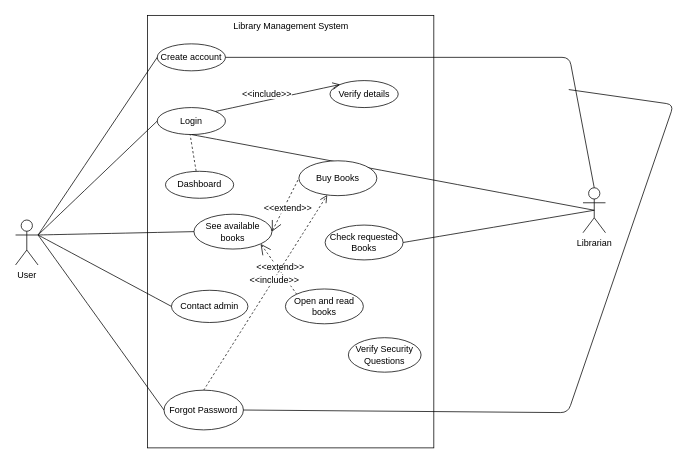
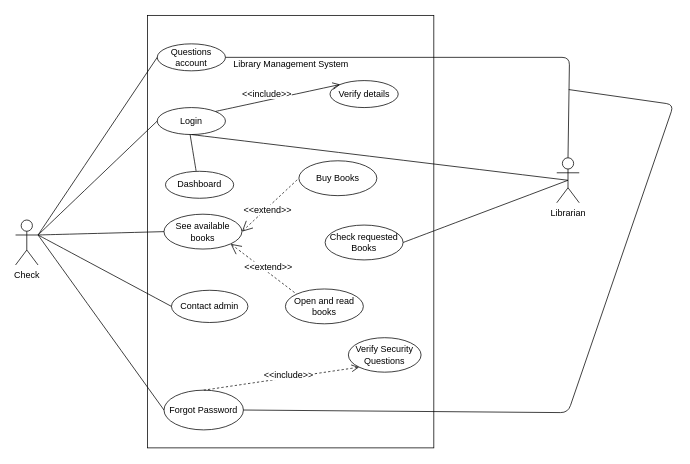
  <mxCell id="0" />
  <mxCell id="1" parent="0" />
  <mxCell id="2" value="" style="rounded=0;whiteSpace=wrap;html=1;" vertex="1" parent="1"><mxGeometry x="196" y="20" width="382" height="577" as="geometry" /></mxCell>
- <mxCell id="3" value="Library Management System" style="text;html=1;align=center;verticalAlign=middle;whiteSpace=wrap;rounded=0;" vertex="1" parent="1"><mxGeometry x="309" y="20" width="157" height="30" as="geometry" /></mxCell>
- <mxCell id="4" value="User" style="shape=umlActor;verticalLabelPosition=bottom;verticalAlign=top;html=1;outlineConnect=0;" vertex="1" parent="1"><mxGeometry x="20" y="293" width="30" height="60" as="geometry" /></mxCell>
- <mxCell id="5" value="Librarian" style="shape=umlActor;verticalLabelPosition=bottom;verticalAlign=top;html=1;outlineConnect=0;" vertex="1" parent="1"><mxGeometry x="777" y="250" width="30" height="60" as="geometry" /></mxCell>
+ <mxCell id="3" value="Library Management System" style="text;html=1;align=center;verticalAlign=middle;whiteSpace=wrap;rounded=0;" vertex="1" parent="1"><mxGeometry x="309" y="70" width="157" height="30" as="geometry" /></mxCell>
+ <mxCell id="4" value="Check" style="shape=umlActor;verticalLabelPosition=bottom;verticalAlign=top;html=1;outlineConnect=0;" vertex="1" parent="1"><mxGeometry x="20" y="293" width="30" height="60" as="geometry" /></mxCell>
+ <mxCell id="5" value="Librarian" style="shape=umlActor;verticalLabelPosition=bottom;verticalAlign=top;html=1;outlineConnect=0;" vertex="1" parent="1"><mxGeometry x="742" y="210" width="30" height="60" as="geometry" /></mxCell>
  <mxCell id="6" value="Login" style="ellipse;whiteSpace=wrap;html=1;" vertex="1" parent="1"><mxGeometry x="209" y="143" width="91" height="36" as="geometry" /></mxCell>
  <mxCell id="7" value="Verify details" style="ellipse;whiteSpace=wrap;html=1;" vertex="1" parent="1"><mxGeometry x="439.5" y="107" width="91" height="36" as="geometry" /></mxCell>
  <mxCell id="8" value="&amp;lt;&amp;lt;include&amp;gt;&amp;gt;" style="html=1;verticalAlign=bottom;labelBackgroundColor=default;endArrow=open;endFill=0;dashed=0;rounded=0;fontSize=12;startSize=8;endSize=8;curved=1;exitX=1;exitY=0;exitDx=0;exitDy=0;entryX=0;entryY=0;entryDx=0;entryDy=0;" edge="1" parent="1" source="6" target="7"><mxGeometry x="-0.177" y="-1" width="160" relative="1" as="geometry"><mxPoint x="317" y="111" as="sourcePoint" /><mxPoint x="477" y="111" as="targetPoint" /><mxPoint as="offset" /></mxGeometry></mxCell>
  <mxCell id="9" value="Forgot Password" style="ellipse;whiteSpace=wrap;html=1;" vertex="1" parent="1"><mxGeometry x="218" y="520" width="106" height="53" as="geometry" /></mxCell>
  <mxCell id="10" value="Dashboard" style="ellipse;whiteSpace=wrap;html=1;" vertex="1" parent="1"><mxGeometry x="220" y="228" width="91" height="36" as="geometry" /></mxCell>
- <mxCell id="11" value="" style="endArrow=none;html=1;rounded=0;fontSize=12;startSize=8;endSize=8;curved=1;exitX=0.449;exitY=-0.012;exitDx=0;exitDy=0;exitPerimeter=0;entryX=0.482;entryY=1;entryDx=0;entryDy=0;entryPerimeter=0;dashed=1;" edge="1" parent="1" source="10" target="6"><mxGeometry width="50" height="50" relative="1" as="geometry"><mxPoint x="491" y="338" as="sourcePoint" /><mxPoint x="258" y="139" as="targetPoint" /></mxGeometry></mxCell>
+ <mxCell id="11" value="" style="endArrow=none;html=1;rounded=0;fontSize=12;startSize=8;endSize=8;curved=1;exitX=0.449;exitY=-0.012;exitDx=0;exitDy=0;exitPerimeter=0;entryX=0.482;entryY=1;entryDx=0;entryDy=0;entryPerimeter=0;" edge="1" parent="1" source="10" target="6"><mxGeometry width="50" height="50" relative="1" as="geometry"><mxPoint x="491" y="338" as="sourcePoint" /><mxPoint x="258" y="139" as="targetPoint" /></mxGeometry></mxCell>
  <mxCell id="12" value="" style="endArrow=none;html=1;rounded=0;fontSize=12;startSize=8;endSize=8;curved=1;entryX=0.5;entryY=0.5;entryDx=0;entryDy=0;entryPerimeter=0;exitX=0.5;exitY=1;exitDx=0;exitDy=0;" edge="1" parent="1" source="6" target="5"><mxGeometry width="50" height="50" relative="1" as="geometry"><mxPoint x="269" y="245" as="sourcePoint" /><mxPoint x="319" y="195" as="targetPoint" /></mxGeometry></mxCell>
- <mxCell id="13" value="See available books" style="ellipse;whiteSpace=wrap;html=1;" vertex="1" parent="1"><mxGeometry x="258" y="285.25" width="104" height="46.5" as="geometry" /></mxCell>
+ <mxCell id="13" value="See available books" style="ellipse;whiteSpace=wrap;html=1;" vertex="1" parent="1"><mxGeometry x="218" y="285.25" width="104" height="46.5" as="geometry" /></mxCell>
  <mxCell id="14" value="Buy Books" style="ellipse;whiteSpace=wrap;html=1;" vertex="1" parent="1"><mxGeometry x="398" y="214" width="104" height="46.5" as="geometry" /></mxCell>
  <mxCell id="15" value="Open and read books" style="ellipse;whiteSpace=wrap;html=1;" vertex="1" parent="1"><mxGeometry x="380" y="385" width="104" height="46.5" as="geometry" /></mxCell>
  <mxCell id="16" value="&amp;lt;&amp;lt;extend&amp;gt;&amp;gt;" style="edgeStyle=none;html=1;startArrow=open;endArrow=none;startSize=12;verticalAlign=bottom;dashed=1;labelBackgroundColor=default;rounded=0;fontSize=12;curved=1;entryX=0;entryY=0.5;entryDx=0;entryDy=0;exitX=1;exitY=0.5;exitDx=0;exitDy=0;" edge="1" parent="1" source="13" target="14"><mxGeometry x="-0.272" y="-9" width="160" relative="1" as="geometry"><mxPoint x="249" y="293" as="sourcePoint" /><mxPoint x="409" y="293" as="targetPoint" /><mxPoint as="offset" /></mxGeometry></mxCell>
  <mxCell id="17" value="&amp;lt;&amp;lt;extend&amp;gt;&amp;gt;" style="edgeStyle=none;html=1;startArrow=open;endArrow=none;startSize=12;verticalAlign=bottom;dashed=1;labelBackgroundColor=default;rounded=0;fontSize=12;curved=1;entryX=0;entryY=0;entryDx=0;entryDy=0;exitX=1;exitY=1;exitDx=0;exitDy=0;" edge="1" parent="1" source="13" target="15"><mxGeometry x="0.164" y="-2" width="160" relative="1" as="geometry"><mxPoint x="332" y="319" as="sourcePoint" /><mxPoint x="428" y="229" as="targetPoint" /><mxPoint as="offset" /></mxGeometry></mxCell>
  <mxCell id="18" value="" style="endArrow=none;html=1;rounded=0;fontSize=12;startSize=8;endSize=8;curved=1;exitX=1;exitY=0.333;exitDx=0;exitDy=0;exitPerimeter=0;entryX=0;entryY=0.5;entryDx=0;entryDy=0;" edge="1" parent="1" source="4" target="6"><mxGeometry width="50" height="50" relative="1" as="geometry"><mxPoint x="126" y="202" as="sourcePoint" /><mxPoint x="125" y="143" as="targetPoint" /></mxGeometry></mxCell>
  <mxCell id="19" value="" style="endArrow=none;html=1;rounded=0;fontSize=12;startSize=8;endSize=8;curved=1;exitX=1;exitY=0.333;exitDx=0;exitDy=0;exitPerimeter=0;entryX=0;entryY=0.5;entryDx=0;entryDy=0;" edge="1" parent="1" source="4" target="13"><mxGeometry width="50" height="50" relative="1" as="geometry"><mxPoint x="110" y="309" as="sourcePoint" /><mxPoint x="225" y="130" as="targetPoint" /></mxGeometry></mxCell>
  <mxCell id="20" value="Contact admin" style="ellipse;whiteSpace=wrap;html=1;" vertex="1" parent="1"><mxGeometry x="228" y="386.75" width="102" height="43" as="geometry" /></mxCell>
  <mxCell id="21" value="" style="endArrow=none;html=1;rounded=0;fontSize=12;startSize=8;endSize=8;curved=1;exitX=1;exitY=0.333;exitDx=0;exitDy=0;exitPerimeter=0;entryX=0;entryY=0.5;entryDx=0;entryDy=0;" edge="1" parent="1" source="4" target="20"><mxGeometry width="50" height="50" relative="1" as="geometry"><mxPoint x="110" y="309" as="sourcePoint" /><mxPoint x="228" y="319" as="targetPoint" /></mxGeometry></mxCell>
  <mxCell id="22" value="" style="endArrow=none;html=1;rounded=0;fontSize=12;startSize=8;endSize=8;curved=1;exitX=1;exitY=0.333;exitDx=0;exitDy=0;exitPerimeter=0;entryX=0;entryY=0.5;entryDx=0;entryDy=0;" edge="1" parent="1" source="4" target="9"><mxGeometry width="50" height="50" relative="1" as="geometry"><mxPoint x="60" y="323" as="sourcePoint" /><mxPoint x="238" y="418" as="targetPoint" /></mxGeometry></mxCell>
  <mxCell id="23" value="Check requested Books" style="ellipse;whiteSpace=wrap;html=1;" vertex="1" parent="1"><mxGeometry x="433" y="299.75" width="104" height="46.5" as="geometry" /></mxCell>
  <mxCell id="24" value="" style="endArrow=none;html=1;rounded=0;fontSize=12;startSize=8;endSize=8;curved=1;exitX=1;exitY=0.5;exitDx=0;exitDy=0;entryX=0.5;entryY=0.5;entryDx=0;entryDy=0;entryPerimeter=0;" edge="1" parent="1" source="23" target="5"><mxGeometry width="50" height="50" relative="1" as="geometry"><mxPoint x="313" y="124" as="sourcePoint" /><mxPoint x="740" y="179" as="targetPoint" /></mxGeometry></mxCell>
- <mxCell id="25" value="Create account" style="ellipse;whiteSpace=wrap;html=1;" vertex="1" parent="1"><mxGeometry x="209" y="58" width="91" height="36" as="geometry" /></mxCell>
+ <mxCell id="25" value="Questions account" style="ellipse;whiteSpace=wrap;html=1;" vertex="1" parent="1"><mxGeometry x="209" y="58" width="91" height="36" as="geometry" /></mxCell>
  <mxCell id="26" value="" style="endArrow=none;html=1;rounded=0;fontSize=12;startSize=8;endSize=8;curved=1;exitX=1;exitY=0.333;exitDx=0;exitDy=0;exitPerimeter=0;entryX=0;entryY=0.5;entryDx=0;entryDy=0;" edge="1" parent="1" source="4" target="25"><mxGeometry width="50" height="50" relative="1" as="geometry"><mxPoint x="60" y="323" as="sourcePoint" /><mxPoint x="219" y="171" as="targetPoint" /></mxGeometry></mxCell>
  <mxCell id="27" value="" style="endArrow=none;html=1;rounded=1;fontSize=12;startSize=8;endSize=8;curved=0;exitX=1;exitY=0.5;exitDx=0;exitDy=0;entryX=0.5;entryY=0;entryDx=0;entryDy=0;entryPerimeter=0;" edge="1" parent="1" source="25" target="5"><mxGeometry width="50" height="50" relative="1" as="geometry"><mxPoint x="60" y="323" as="sourcePoint" /><mxPoint x="753" y="200" as="targetPoint" /><Array as="points"><mxPoint x="759" y="76" /></Array></mxGeometry></mxCell>
  <mxCell id="28" value="" style="endArrow=none;html=1;rounded=1;fontSize=12;startSize=8;endSize=8;curved=0;exitX=1;exitY=0.5;exitDx=0;exitDy=0;" edge="1" parent="1" source="9"><mxGeometry width="50" height="50" relative="1" as="geometry"><mxPoint x="547" y="333" as="sourcePoint" /><mxPoint x="758" y="119" as="targetPoint" /><Array as="points"><mxPoint x="757" y="550" /><mxPoint x="898" y="139" /></Array></mxGeometry></mxCell>
  <mxCell id="29" value="Verify Security Questions" style="ellipse;whiteSpace=wrap;html=1;" vertex="1" parent="1"><mxGeometry x="464" y="450" width="97" height="46" as="geometry" /></mxCell>
- <mxCell id="30" value="&amp;lt;&amp;lt;include&amp;gt;&amp;gt;" style="html=1;verticalAlign=bottom;labelBackgroundColor=default;endArrow=open;endFill=0;dashed=1;rounded=0;fontSize=12;startSize=8;endSize=8;curved=1;exitX=0.5;exitY=0;exitDx=0;exitDy=0;" edge="1" parent="1" source="9" target="14"><mxGeometry x="0.077" y="-6" width="160" relative="1" as="geometry"><mxPoint x="444" y="419" as="sourcePoint" /><mxPoint x="604" y="419" as="targetPoint" /><mxPoint as="offset" /></mxGeometry></mxCell>
+ <mxCell id="30" value="&amp;lt;&amp;lt;include&amp;gt;&amp;gt;" style="html=1;verticalAlign=bottom;labelBackgroundColor=default;endArrow=open;endFill=0;dashed=1;rounded=0;fontSize=12;startSize=8;endSize=8;curved=1;entryX=0;entryY=1;entryDx=0;entryDy=0;exitX=0.5;exitY=0;exitDx=0;exitDy=0;" edge="1" parent="1" source="9" target="29"><mxGeometry x="0.077" y="-6" width="160" relative="1" as="geometry"><mxPoint x="444" y="419" as="sourcePoint" /><mxPoint x="604" y="419" as="targetPoint" /><mxPoint as="offset" /></mxGeometry></mxCell>
